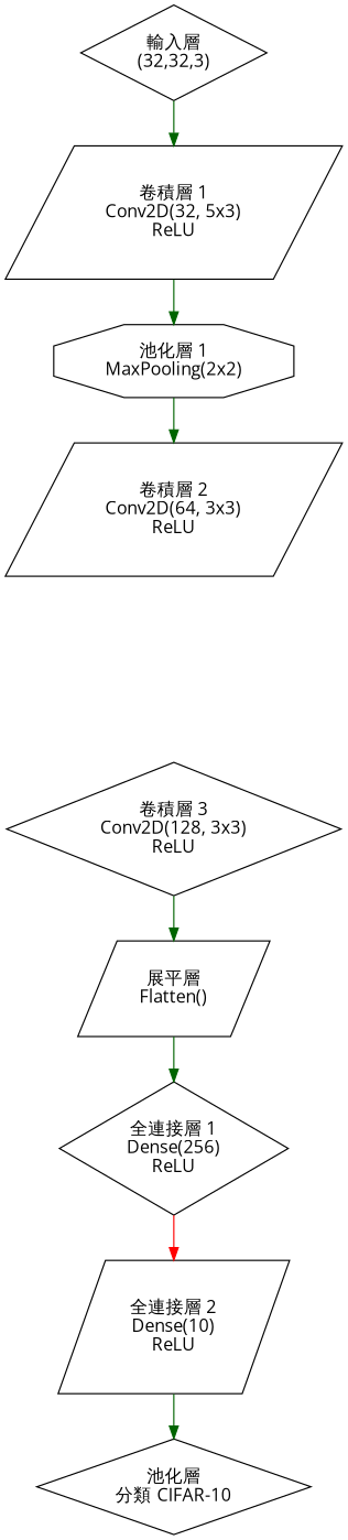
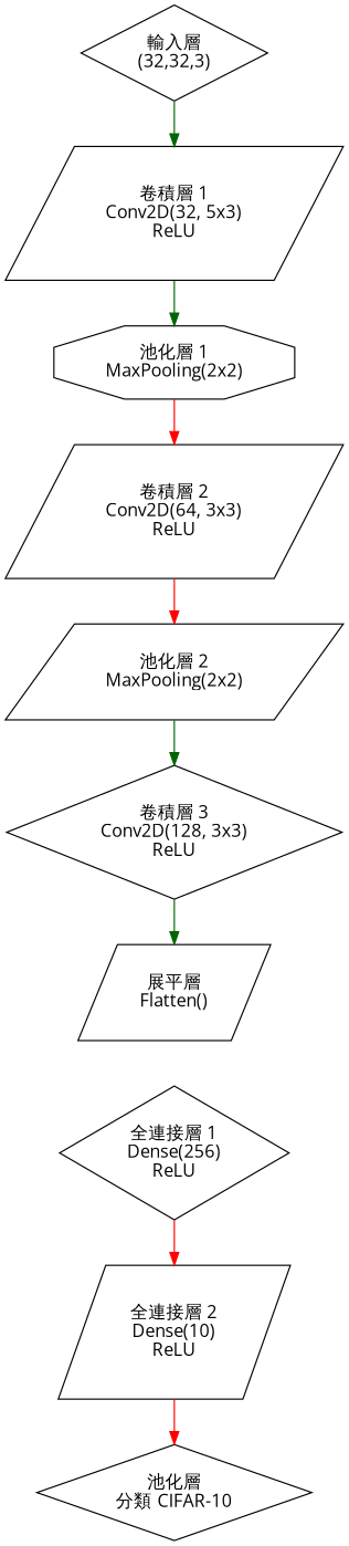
  digraph {
    fontname="Open Sans"
    node [fontname="Open Sans" shape=parallelogram]
    edge [color=darkgreen fontname="Open Sans"]
    n1 [label="輸入層\n(32,32,3)" shape=diamond]
    n2 [label="卷積層 1\nConv2D(32, 5x3)\nReLU"]
    n3 [label="池化層 1\nMaxPooling(2x2)" shape=octagon]
    n4 [label="卷積層 2\nConv2D(64, 3x3)\nReLU"]
+   n5 [label="池化層 2\nMaxPooling(2x2)"]
    n6 [label="卷積層 3\nConv2D(128, 3x3)\nReLU" shape=diamond]
    n7 [label="展平層\nFlatten()"]
    n8 [label="全連接層 1\nDense(256)\nReLU" shape=diamond]
    n9 [label="全連接層 2\nDense(10)\nReLU"]
    n10 [label="池化層\n分類 CIFAR-10" shape=diamond]
    n1 -> n2
    n2 -> n3
-   n3 -> n4
+   n3 -> n4 [color=red]
+   n4 -> n5 [color=red]
+   n5 -> n6
    n6 -> n7
-   n7 -> n8
    n8 -> n9 [color=red]
-   n9 -> n10
+   n9 -> n10 [color=red]
  }
